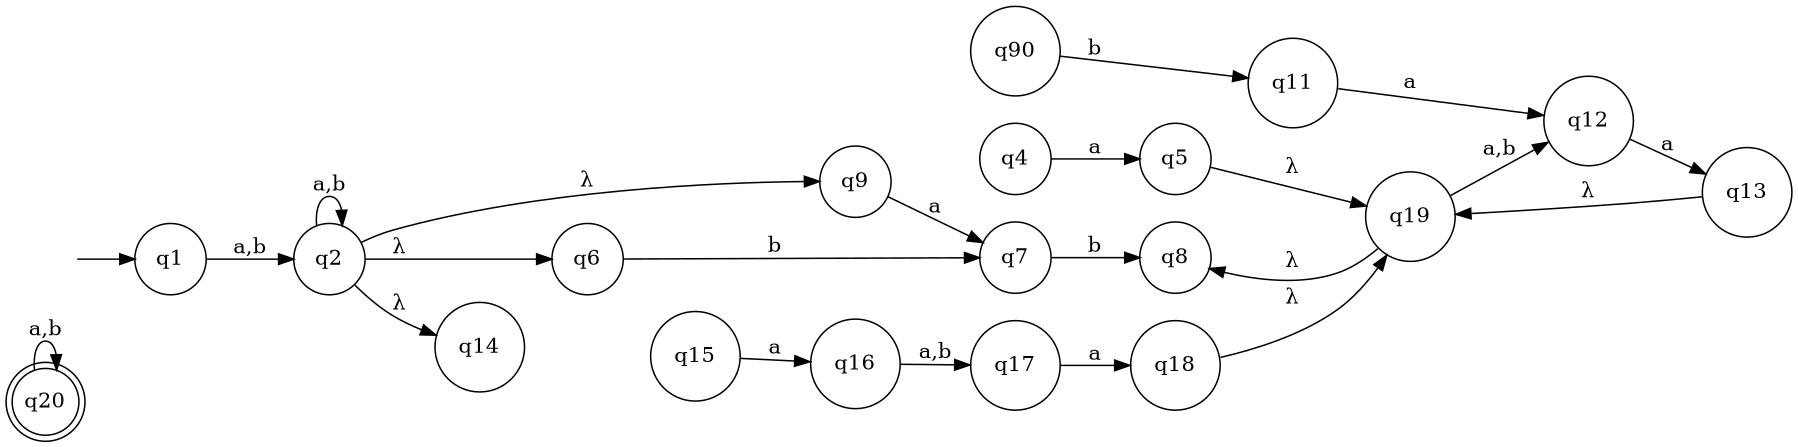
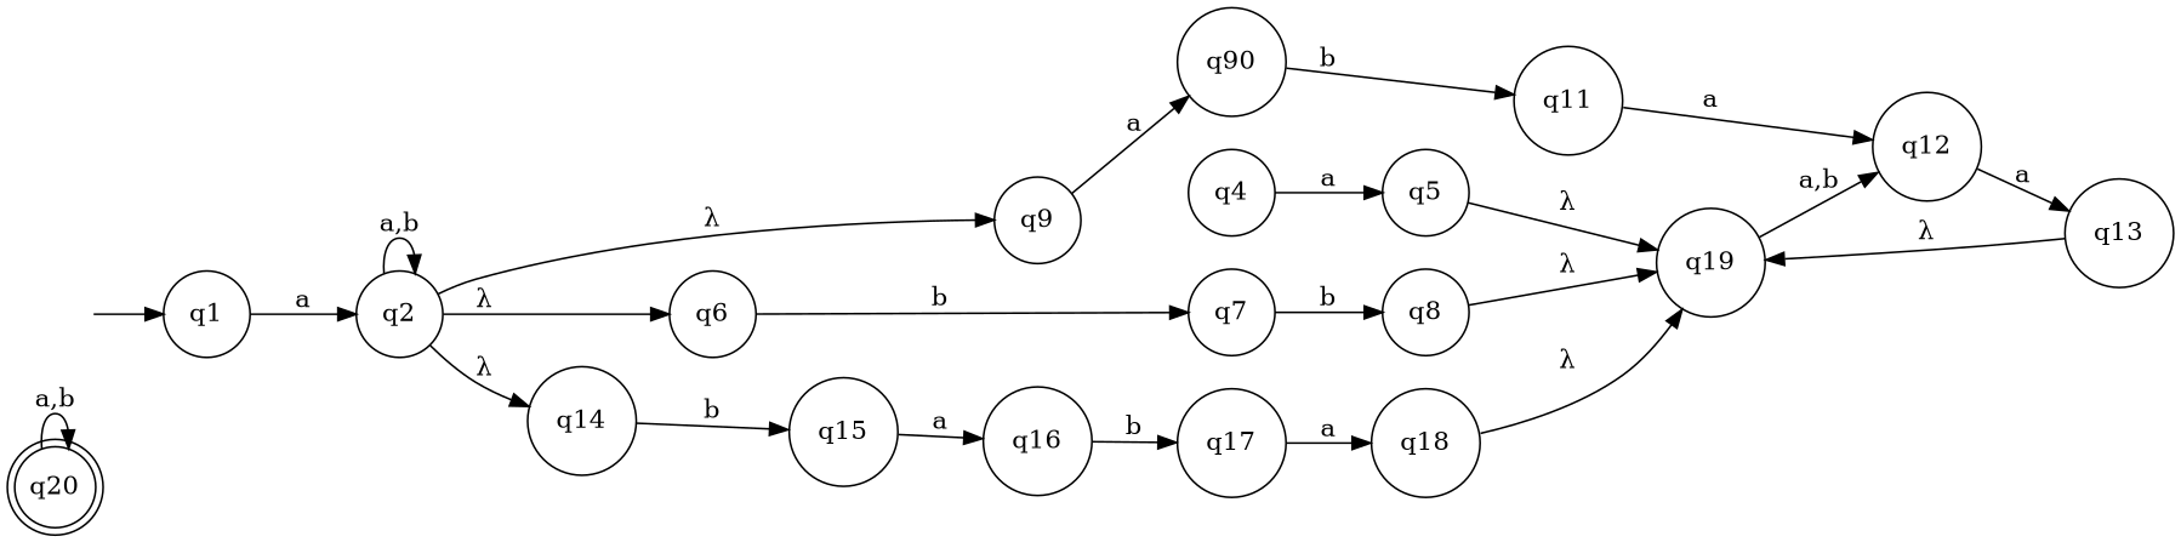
  digraph {
    rankdir=LR
    node [margin=0.1 shape=circle]
    q20 [margin=0 shape=doublecircle]
    " " [color=white width=0]
    q1
    q2
    q6
    q9
    q14
    q7
    n9 [label=q90]
    q15
    q4
    q5
    q8
    q11
    q16
    q19
    q12
    q13
    q17
    q18
    q20 -> q20 [label="a,b"]
    " " -> q1
-   q1 -> q2 [label="a,b"]
+   q1 -> q2 [label=a]
    q2 -> q2 [label="a,b"]
    q2 -> q6 [label=<&#955;>]
    q2 -> q9 [label=<&#955;>]
    q2 -> q14 [label=<&#955;>]
    q6 -> q7 [label=b]
-   q9 -> q7 [label=a]
+   q9 -> n9 [label=a]
+   q14 -> q15 [label=b]
    q7 -> q8 [label=b]
    n9 -> q11 [label=b]
    q15 -> q16 [label=a]
    q4 -> q5 [label=a]
    q5 -> q19 [label=<&#955;>]
-   q19 -> q8 [label=<&#955;>]
+   q8 -> q19 [label=<&#955;>]
    q11 -> q12 [label=a]
-   q16 -> q17 [label="a,b"]
+   q16 -> q17 [label=b]
    q19 -> q12 [label="a,b"]
    q12 -> q13 [label=a]
    q13 -> q19 [label=<&#955;>]
    q17 -> q18 [label=a]
    q18 -> q19 [label=<&#955;>]
  }
